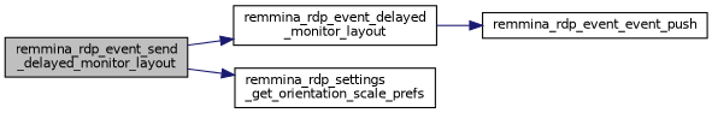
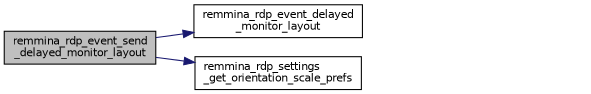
  digraph {
    rankdir=LR
    node [color=black fillcolor=white fontname=Helvetica fontsize=10 shape=record style=filled]
    edge [color=midnightblue fontname=Helvetica fontsize=10 labelfontname=Helvetica labelfontsize=10 style=solid]
    n1 [fillcolor=grey75 fontcolor=black height=0.2 label="remmina_rdp_event_send\l_delayed_monitor_layout" width=0.4]
    n2 [height=0.2 label="remmina_rdp_event_delayed\l_monitor_layout" width=0.4]
    n3 [height=0.2 label="remmina_rdp_settings\l_get_orientation_scale_prefs" width=0.4]
-   n4 [height=0.2 label=remmina_rdp_event_event_push width=0.4]
    n1 -> n2
    n1 -> n3
-   n2 -> n4
  }
